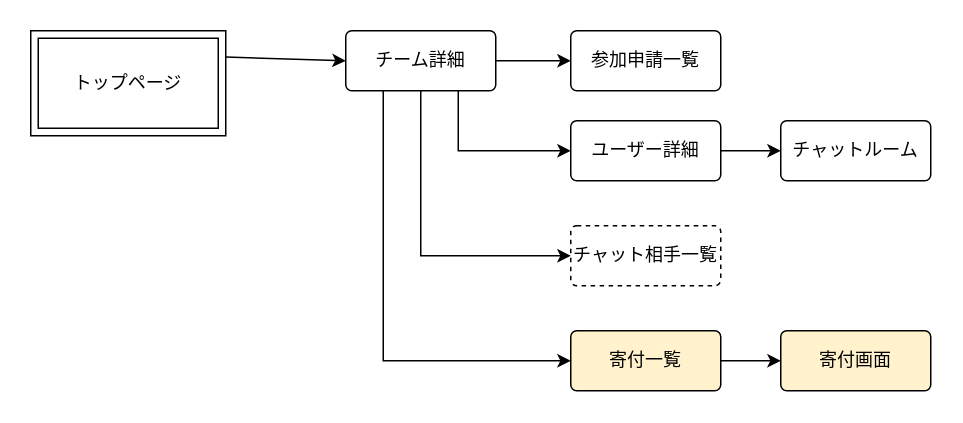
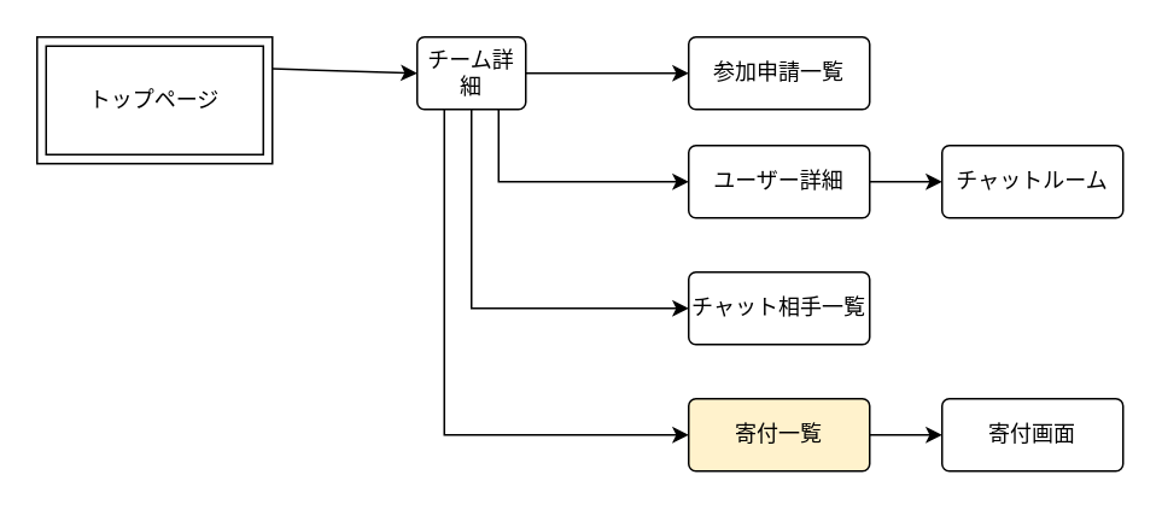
  <mxCell id="0" />
  <mxCell id="1" parent="0" />
  <mxCell id="2" style="rounded=0;orthogonalLoop=1;jettySize=auto;html=1;exitX=1;exitY=0.25;exitDx=0;exitDy=0;entryX=0;entryY=0.5;entryDx=0;entryDy=0;" edge="1" parent="1" source="3" target="13"><mxGeometry relative="1" as="geometry" /></mxCell>
  <mxCell id="3" value="トップページ" style="shape=ext;margin=3;double=1;whiteSpace=wrap;html=1;align=center;" vertex="1" parent="1"><mxGeometry x="20" y="20" width="130" height="70" as="geometry" /></mxCell>
  <mxCell id="4" style="edgeStyle=orthogonalEdgeStyle;rounded=0;orthogonalLoop=1;jettySize=auto;html=1;exitX=1;exitY=0.5;exitDx=0;exitDy=0;entryX=0;entryY=0.5;entryDx=0;entryDy=0;" edge="1" parent="1" source="5" target="16"><mxGeometry relative="1" as="geometry" /></mxCell>
  <mxCell id="5" value="ユーザー詳細" style="rounded=1;arcSize=10;whiteSpace=wrap;html=1;align=center;" vertex="1" parent="1"><mxGeometry x="380" y="80" width="100" height="40" as="geometry" /></mxCell>
  <mxCell id="6" style="edgeStyle=orthogonalEdgeStyle;rounded=0;orthogonalLoop=1;jettySize=auto;html=1;exitX=1;exitY=0.5;exitDx=0;exitDy=0;entryX=0;entryY=0.5;entryDx=0;entryDy=0;" edge="1" parent="1" source="7" target="15"><mxGeometry relative="1" as="geometry" /></mxCell>
  <mxCell id="7" value="寄付一覧" style="rounded=1;arcSize=10;whiteSpace=wrap;html=1;align=center;fillColor=#fff2cc;" vertex="1" parent="1"><mxGeometry x="380" y="220" width="100" height="40" as="geometry" /></mxCell>
- <mxCell id="8" value="チャット相手一覧" style="rounded=1;arcSize=10;whiteSpace=wrap;html=1;align=center;dashed=1;" vertex="1" parent="1"><mxGeometry x="380" y="150" width="100" height="40" as="geometry" /></mxCell>
+ <mxCell id="8" value="チャット相手一覧" style="rounded=1;arcSize=10;whiteSpace=wrap;html=1;align=center;" vertex="1" parent="1"><mxGeometry x="380" y="150" width="100" height="40" as="geometry" /></mxCell>
  <mxCell id="9" style="edgeStyle=orthogonalEdgeStyle;rounded=0;orthogonalLoop=1;jettySize=auto;html=1;entryX=0;entryY=0.5;entryDx=0;entryDy=0;" edge="1" parent="1" source="13" target="14"><mxGeometry relative="1" as="geometry" /></mxCell>
  <mxCell id="10" style="edgeStyle=orthogonalEdgeStyle;rounded=0;orthogonalLoop=1;jettySize=auto;html=1;exitX=0.75;exitY=1;exitDx=0;exitDy=0;entryX=0;entryY=0.5;entryDx=0;entryDy=0;" edge="1" parent="1" source="13" target="5"><mxGeometry relative="1" as="geometry" /></mxCell>
  <mxCell id="11" style="edgeStyle=orthogonalEdgeStyle;rounded=0;orthogonalLoop=1;jettySize=auto;html=1;exitX=0.5;exitY=1;exitDx=0;exitDy=0;entryX=0;entryY=0.5;entryDx=0;entryDy=0;" edge="1" parent="1" source="13" target="8"><mxGeometry relative="1" as="geometry" /></mxCell>
  <mxCell id="12" style="edgeStyle=orthogonalEdgeStyle;rounded=0;orthogonalLoop=1;jettySize=auto;html=1;exitX=0.25;exitY=1;exitDx=0;exitDy=0;entryX=0;entryY=0.5;entryDx=0;entryDy=0;" edge="1" parent="1" source="13" target="7"><mxGeometry relative="1" as="geometry" /></mxCell>
- <mxCell id="13" value="チーム詳細" style="rounded=1;arcSize=10;whiteSpace=wrap;html=1;align=center;" vertex="1" parent="1"><mxGeometry x="230" y="20" width="100" height="40" as="geometry" /></mxCell>
+ <mxCell id="13" value="チーム詳細" style="rounded=1;arcSize=10;whiteSpace=wrap;html=1;align=center;" vertex="1" parent="1"><mxGeometry x="230" y="20" width="60" height="40" as="geometry" /></mxCell>
  <mxCell id="14" value="参加申請一覧" style="rounded=1;arcSize=10;whiteSpace=wrap;html=1;align=center;" vertex="1" parent="1"><mxGeometry x="380" y="20" width="100" height="40" as="geometry" /></mxCell>
- <mxCell id="15" value="寄付画面" style="rounded=1;arcSize=10;whiteSpace=wrap;html=1;align=center;fillColor=#fff2cc;" vertex="1" parent="1"><mxGeometry x="520" y="220" width="100" height="40" as="geometry" /></mxCell>
+ <mxCell id="15" value="寄付画面" style="rounded=1;arcSize=10;whiteSpace=wrap;html=1;align=center;" vertex="1" parent="1"><mxGeometry x="520" y="220" width="100" height="40" as="geometry" /></mxCell>
  <mxCell id="16" value="チャットルーム" style="rounded=1;arcSize=10;whiteSpace=wrap;html=1;align=center;" vertex="1" parent="1"><mxGeometry x="520" y="80" width="100" height="40" as="geometry" /></mxCell>
